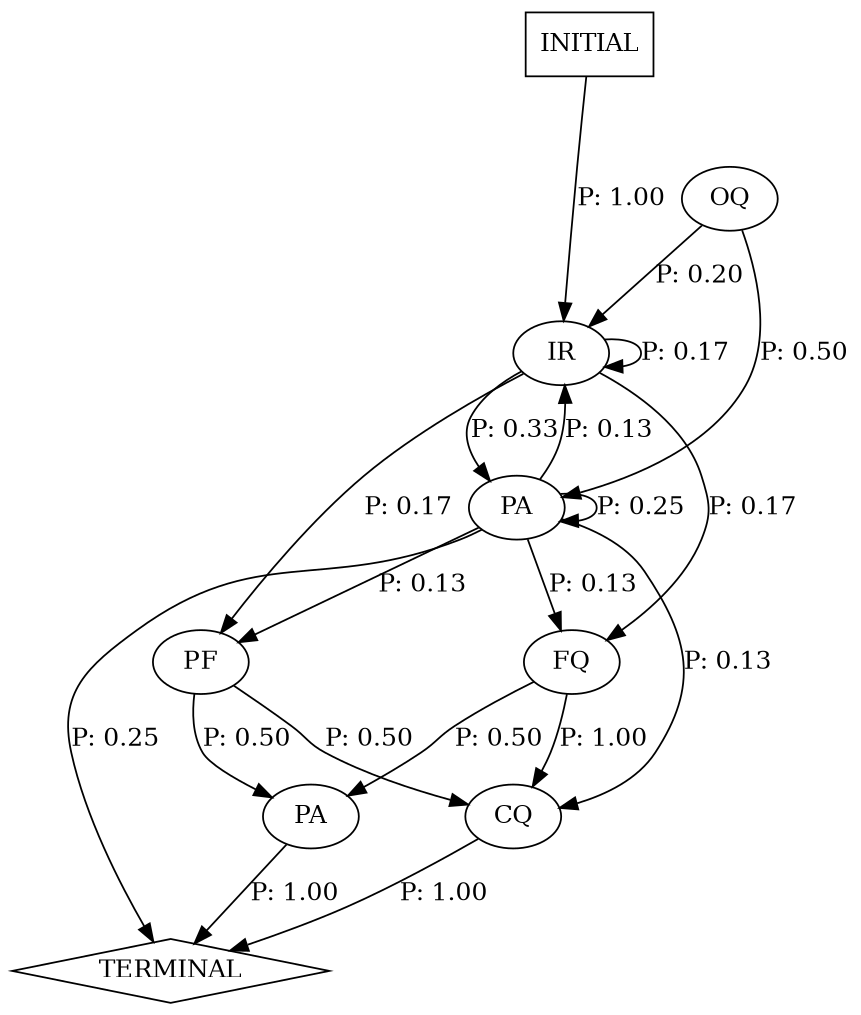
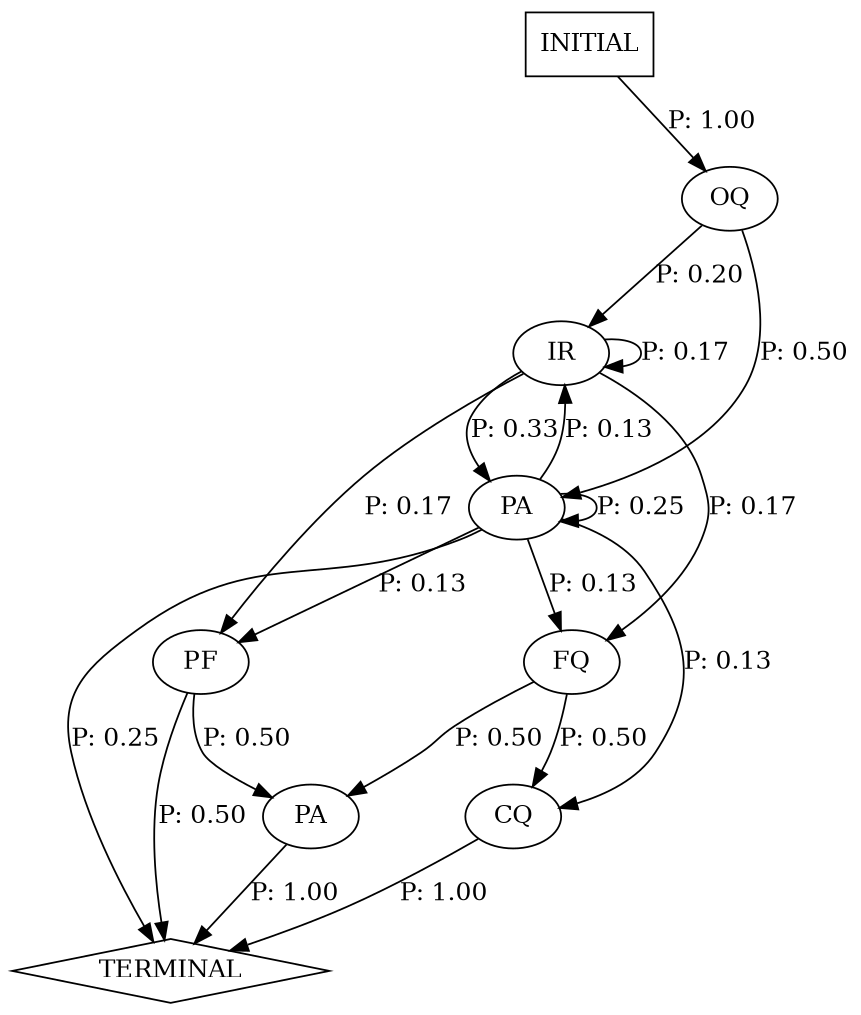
  digraph {
    n1 [label=CQ]
    n2 [label=TERMINAL shape=diamond]
    n3 [label=FQ]
    n4 [label=PA]
    n5 [label=IR]
    n6 [label=PA]
    n7 [label=PF]
    n8 [label=OQ]
    n9 [label=INITIAL shape=box]
    n1 -> n2 [label="P: 1.00"]
-   n3 -> n1 [label="P: 1.00"]
+   n3 -> n1 [label="P: 0.50"]
    n3 -> n4 [label="P: 0.50"]
    n4 -> n2 [label="P: 1.00"]
    n5 -> n3 [label="P: 0.17"]
    n5 -> n5 [label="P: 0.17"]
    n5 -> n6 [label="P: 0.33"]
    n5 -> n7 [label="P: 0.17"]
    n6 -> n1 [label="P: 0.13"]
    n6 -> n2 [label="P: 0.25"]
    n6 -> n3 [label="P: 0.13"]
    n6 -> n5 [label="P: 0.13"]
    n6 -> n6 [label="P: 0.25"]
    n6 -> n7 [label="P: 0.13"]
-   n7 -> n1 [label="P: 0.50"]
+   n7 -> n2 [label="P: 0.50"]
    n7 -> n4 [label="P: 0.50"]
    n8 -> n5 [label="P: 0.20"]
    n8 -> n6 [label="P: 0.50"]
-   n9 -> n5 [label="P: 1.00"]
+   n9 -> n8 [label="P: 1.00"]
  }
